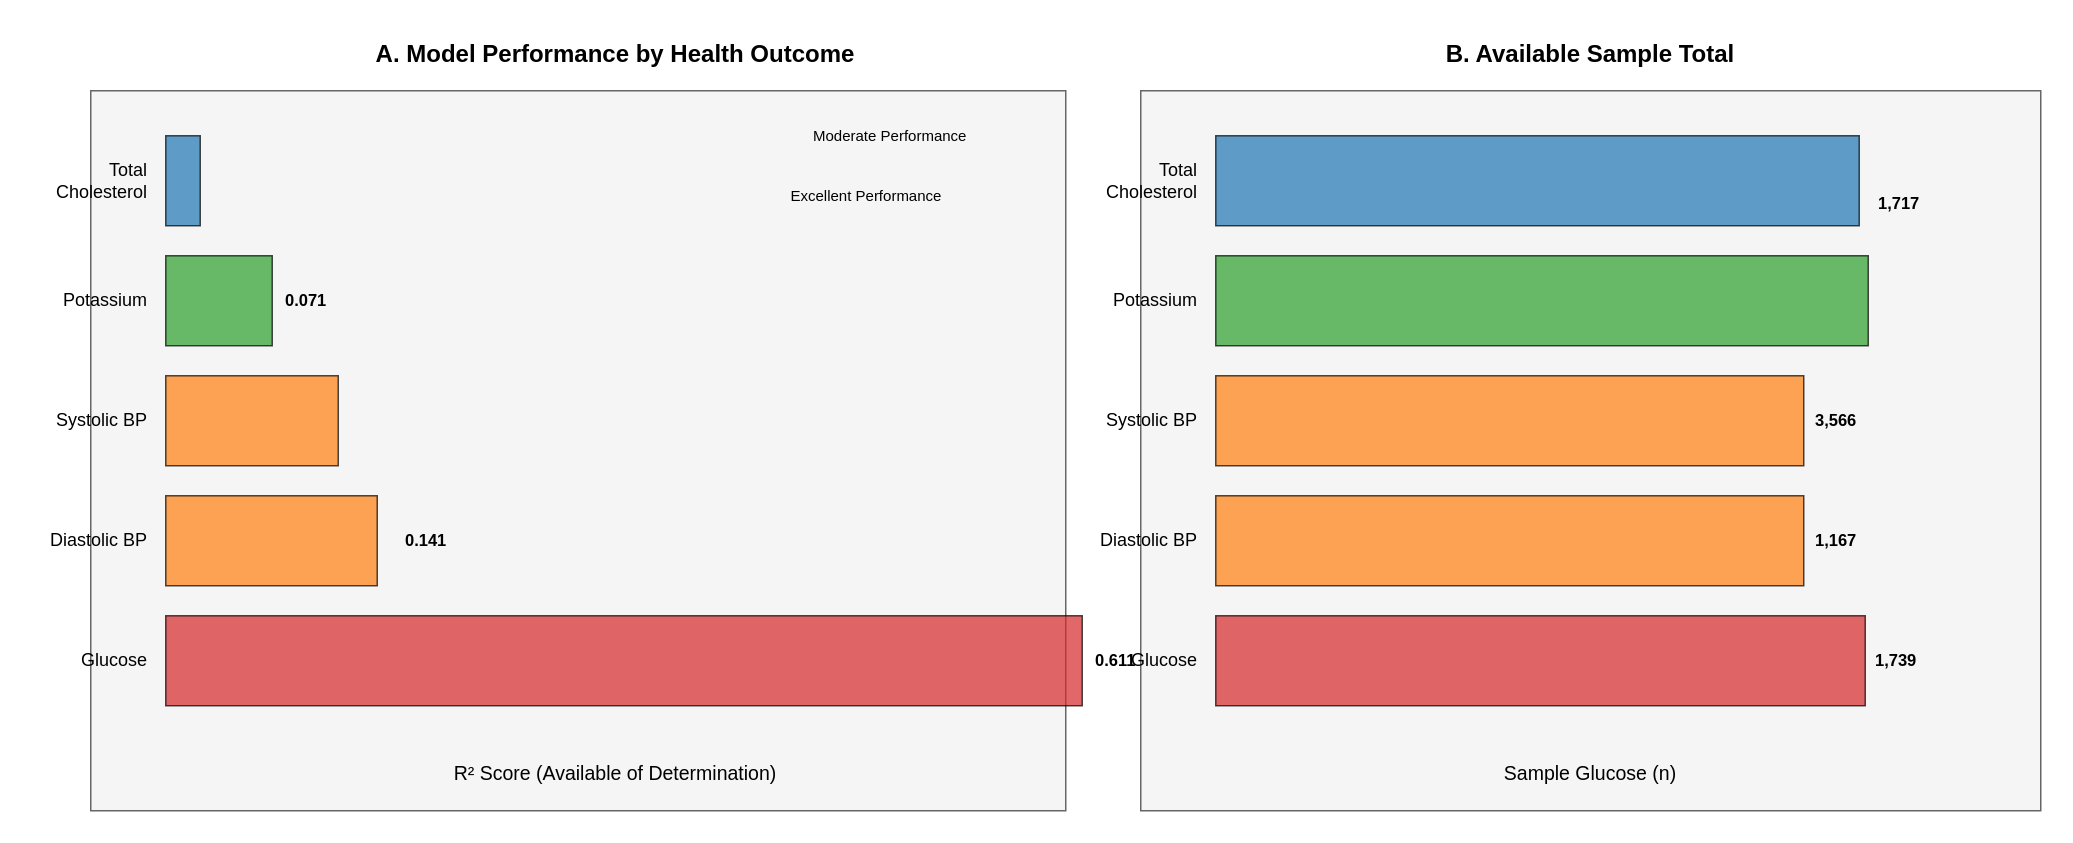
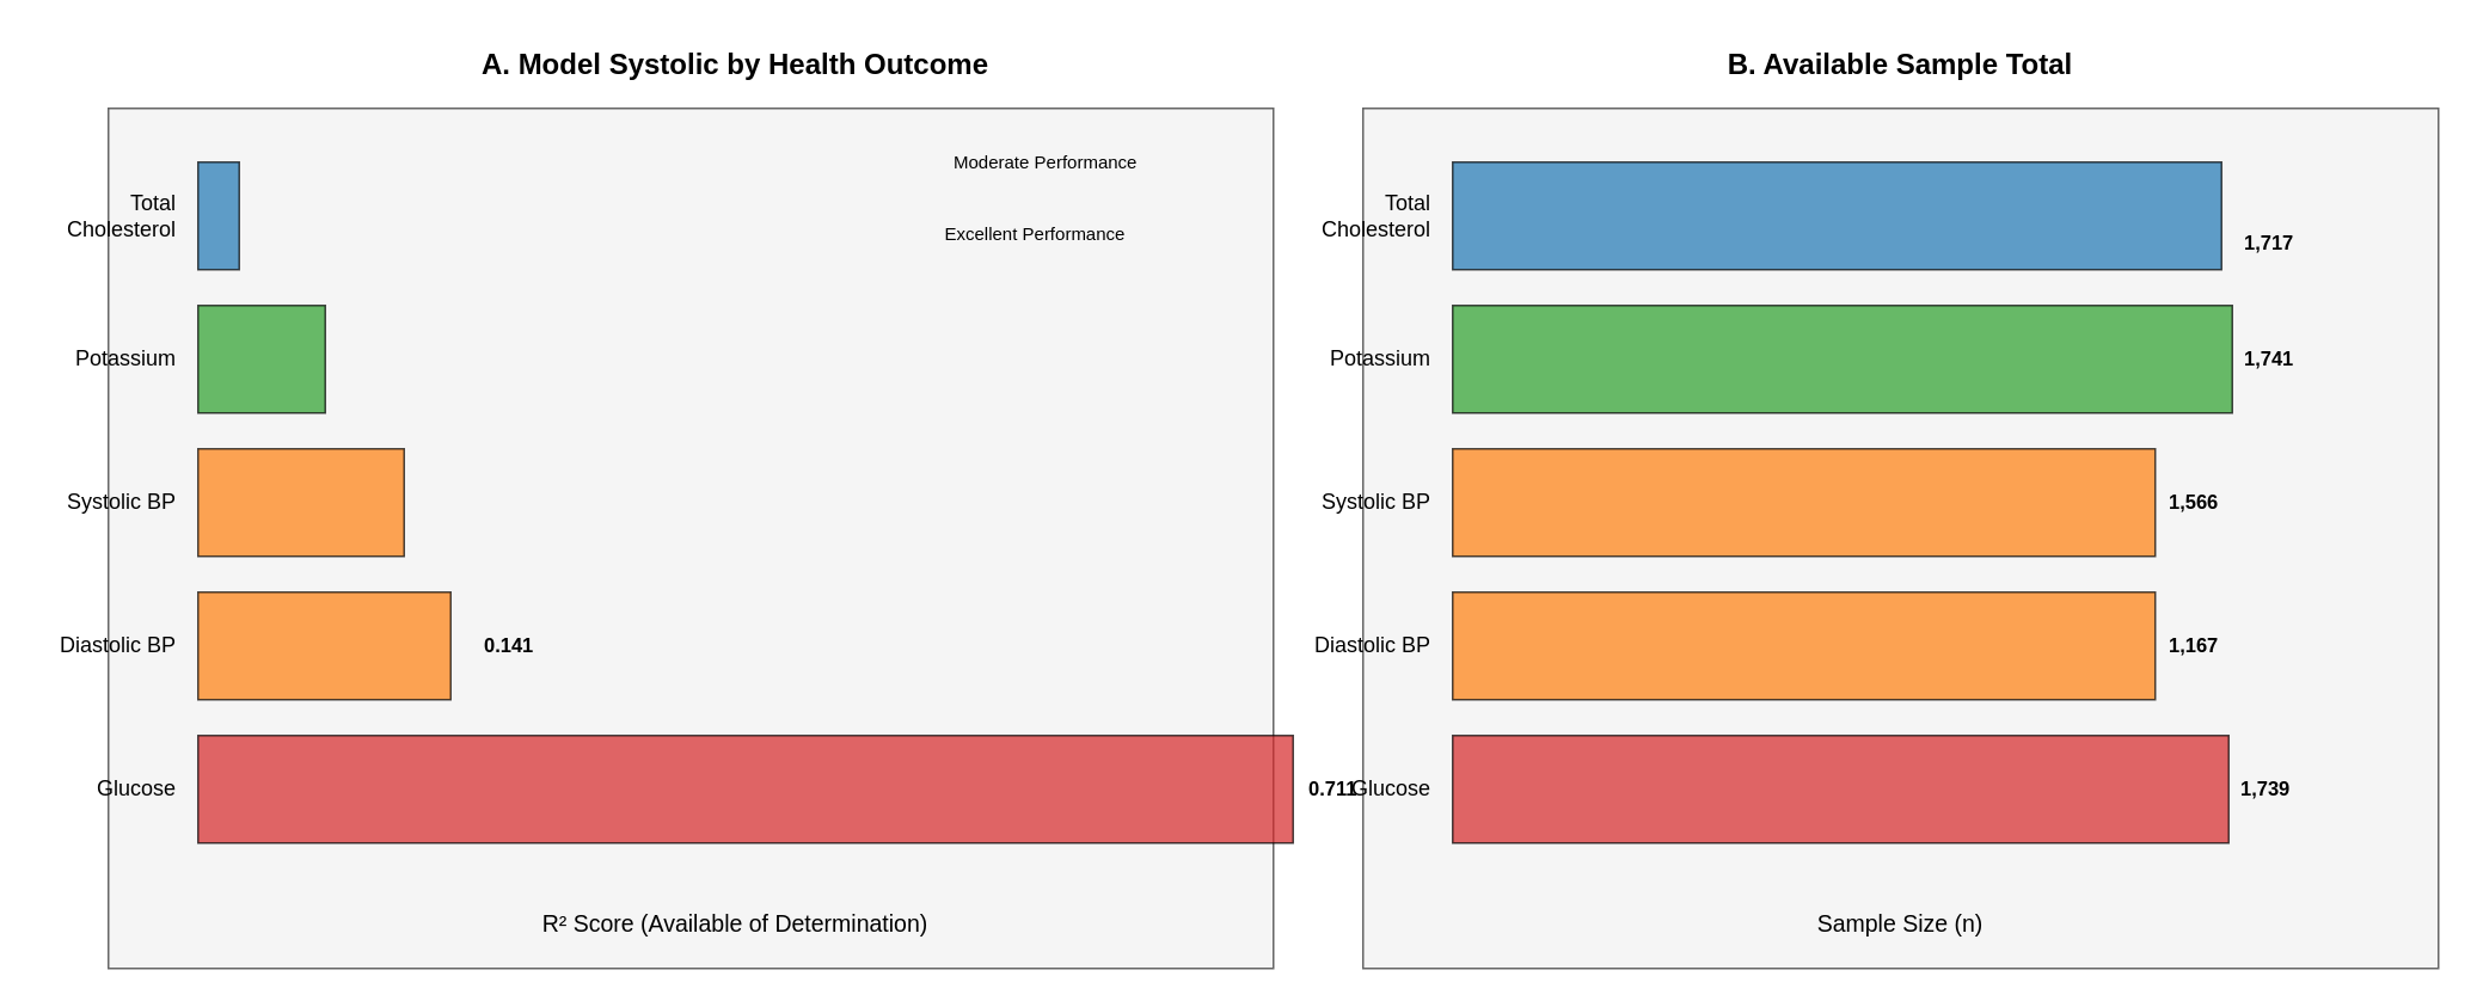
  <mxCell id="0" />
  <mxCell id="1" parent="0" />
- <mxCell id="2" value="A. Model Performance by Health Outcome" style="text;html=1;strokeColor=none;fillColor=none;align=center;verticalAlign=middle;whiteSpace=wrap;rounded=0;fontSize=16;fontStyle=1;" parent="1" vertex="1"><mxGeometry x="210" y="20" width="400" height="30" as="geometry" /></mxCell>
+ <mxCell id="2" value="A. Model Systolic by Health Outcome" style="text;html=1;strokeColor=none;fillColor=none;align=center;verticalAlign=middle;whiteSpace=wrap;rounded=0;fontSize=16;fontStyle=1;" parent="1" vertex="1"><mxGeometry x="210" y="20" width="400" height="30" as="geometry" /></mxCell>
  <mxCell id="3" value="" style="rounded=0;whiteSpace=wrap;html=1;fillColor=#f5f5f5;strokeColor=#666666;" parent="1" vertex="1"><mxGeometry x="60" y="60" width="650" height="480" as="geometry" /></mxCell>
  <mxCell id="4" value="" style="rounded=0;whiteSpace=wrap;html=1;fillColor=#1f77b4;strokeColor=#000000;opacity=70;" parent="1" vertex="1"><mxGeometry x="110" y="90" width="23" height="60" as="geometry" /></mxCell>
  <mxCell id="5" value="Total Cholesterol" style="text;html=1;strokeColor=none;fillColor=none;align=right;verticalAlign=middle;whiteSpace=wrap;rounded=0;fontSize=12;" parent="1" vertex="1"><mxGeometry x="20" y="105" width="80" height="30" as="geometry" /></mxCell>
  <mxCell id="6" value="" style="rounded=0;whiteSpace=wrap;html=1;fillColor=#2ca02c;strokeColor=#000000;opacity=70;" parent="1" vertex="1"><mxGeometry x="110" y="170" width="71" height="60" as="geometry" /></mxCell>
  <mxCell id="7" value="Potassium" style="text;html=1;strokeColor=none;fillColor=none;align=right;verticalAlign=middle;whiteSpace=wrap;rounded=0;fontSize=12;" parent="1" vertex="1"><mxGeometry x="20" y="185" width="80" height="30" as="geometry" /></mxCell>
- <mxCell id="8" value="0.071" style="text;html=1;strokeColor=none;fillColor=none;align=left;verticalAlign=middle;whiteSpace=wrap;rounded=0;fontSize=11;fontStyle=1;" parent="1" vertex="1"><mxGeometry x="188" y="185" width="40" height="30" as="geometry" /></mxCell>
  <mxCell id="9" value="" style="rounded=0;whiteSpace=wrap;html=1;fillColor=#ff7f0e;strokeColor=#000000;opacity=70;" parent="1" vertex="1"><mxGeometry x="110" y="250" width="115" height="60" as="geometry" /></mxCell>
  <mxCell id="10" value="Systolic BP" style="text;html=1;strokeColor=none;fillColor=none;align=right;verticalAlign=middle;whiteSpace=wrap;rounded=0;fontSize=12;" parent="1" vertex="1"><mxGeometry x="20" y="265" width="80" height="30" as="geometry" /></mxCell>
  <mxCell id="11" value="" style="rounded=0;whiteSpace=wrap;html=1;fillColor=#ff7f0e;strokeColor=#000000;opacity=70;" parent="1" vertex="1"><mxGeometry x="110" y="330" width="141" height="60" as="geometry" /></mxCell>
  <mxCell id="12" value="Diastolic BP" style="text;html=1;strokeColor=none;fillColor=none;align=right;verticalAlign=middle;whiteSpace=wrap;rounded=0;fontSize=12;" parent="1" vertex="1"><mxGeometry x="20" y="345" width="80" height="30" as="geometry" /></mxCell>
  <mxCell id="13" value="0.141" style="text;html=1;strokeColor=none;fillColor=none;align=left;verticalAlign=middle;whiteSpace=wrap;rounded=0;fontSize=11;fontStyle=1;" parent="1" vertex="1"><mxGeometry x="268" y="345" width="40" height="30" as="geometry" /></mxCell>
  <mxCell id="14" value="" style="rounded=0;whiteSpace=wrap;html=1;fillColor=#d62728;strokeColor=#000000;opacity=70;" parent="1" vertex="1"><mxGeometry x="110" y="410" width="611" height="60" as="geometry" /></mxCell>
  <mxCell id="15" value="Glucose" style="text;html=1;strokeColor=none;fillColor=none;align=right;verticalAlign=middle;whiteSpace=wrap;rounded=0;fontSize=12;" parent="1" vertex="1"><mxGeometry x="20" y="425" width="80" height="30" as="geometry" /></mxCell>
- <mxCell id="16" value="0.611" style="text;html=1;strokeColor=none;fillColor=none;align=left;verticalAlign=middle;whiteSpace=wrap;rounded=0;fontSize=11;fontStyle=1;" parent="1" vertex="1"><mxGeometry x="728" y="425" width="40" height="30" as="geometry" /></mxCell>
+ <mxCell id="16" value="0.711" style="text;html=1;strokeColor=none;fillColor=none;align=left;verticalAlign=middle;whiteSpace=wrap;rounded=0;fontSize=11;fontStyle=1;" parent="1" vertex="1"><mxGeometry x="728" y="425" width="40" height="30" as="geometry" /></mxCell>
  <mxCell id="17" value="R² Score (Available of Determination)" style="text;html=1;strokeColor=none;fillColor=none;align=center;verticalAlign=middle;whiteSpace=wrap;rounded=0;fontSize=13;" parent="1" vertex="1"><mxGeometry x="260" y="500" width="300" height="30" as="geometry" /></mxCell>
- <mxCell id="18" value="Moderate Performance" style="text;html=1;strokeColor=none;fillColor=none;align=left;verticalAlign=middle;whiteSpace=wrap;rounded=0;fontSize=10;" parent="1" vertex="1"><mxGeometry x="540" y="80" width="150" height="20" as="geometry" /></mxCell>
+ <mxCell id="18" value="Moderate Performance" style="text;html=1;strokeColor=none;fillColor=none;align=left;verticalAlign=middle;whiteSpace=wrap;rounded=0;fontSize=10;" parent="1" vertex="1"><mxGeometry x="530" y="80" width="150" height="20" as="geometry" /></mxCell>
  <mxCell id="19" value="Excellent Performance" style="text;html=1;strokeColor=none;fillColor=none;align=left;verticalAlign=middle;whiteSpace=wrap;rounded=0;fontSize=10;" parent="1" vertex="1"><mxGeometry x="525" y="120" width="150" height="20" as="geometry" /></mxCell>
  <mxCell id="20" value="B. Available Sample Total" style="text;html=1;strokeColor=none;fillColor=none;align=center;verticalAlign=middle;whiteSpace=wrap;rounded=0;fontSize=16;fontStyle=1;" parent="1" vertex="1"><mxGeometry x="860" y="20" width="400" height="30" as="geometry" /></mxCell>
  <mxCell id="21" value="" style="rounded=0;whiteSpace=wrap;html=1;fillColor=#f5f5f5;strokeColor=#666666;" parent="1" vertex="1"><mxGeometry x="760" y="60" width="600" height="480" as="geometry" /></mxCell>
  <mxCell id="22" value="" style="rounded=0;whiteSpace=wrap;html=1;fillColor=#1f77b4;strokeColor=#000000;opacity=70;" parent="1" vertex="1"><mxGeometry x="810" y="90" width="429" height="60" as="geometry" /></mxCell>
  <mxCell id="23" value="Total Cholesterol" style="text;html=1;strokeColor=none;fillColor=none;align=right;verticalAlign=middle;whiteSpace=wrap;rounded=0;fontSize=12;" parent="1" vertex="1"><mxGeometry x="720" y="105" width="80" height="30" as="geometry" /></mxCell>
  <mxCell id="24" value="1,717" style="text;html=1;strokeColor=none;fillColor=none;align=left;verticalAlign=middle;whiteSpace=wrap;rounded=0;fontSize=11;fontStyle=1;" parent="1" vertex="1"><mxGeometry x="1250" y="120" width="50" height="30" as="geometry" /></mxCell>
  <mxCell id="25" value="" style="rounded=0;whiteSpace=wrap;html=1;fillColor=#2ca02c;strokeColor=#000000;opacity=70;" parent="1" vertex="1"><mxGeometry x="810" y="170" width="435" height="60" as="geometry" /></mxCell>
  <mxCell id="26" value="Potassium" style="text;html=1;strokeColor=none;fillColor=none;align=right;verticalAlign=middle;whiteSpace=wrap;rounded=0;fontSize=12;" parent="1" vertex="1"><mxGeometry x="720" y="185" width="80" height="30" as="geometry" /></mxCell>
+ <mxCell id="27" value="1,741" style="text;html=1;strokeColor=none;fillColor=none;align=left;verticalAlign=middle;whiteSpace=wrap;rounded=0;fontSize=11;fontStyle=1;" parent="1" vertex="1"><mxGeometry x="1250" y="185" width="50" height="30" as="geometry" /></mxCell>
  <mxCell id="28" value="" style="rounded=0;whiteSpace=wrap;html=1;fillColor=#ff7f0e;strokeColor=#000000;opacity=70;" parent="1" vertex="1"><mxGeometry x="810" y="250" width="392" height="60" as="geometry" /></mxCell>
  <mxCell id="29" value="Systolic BP" style="text;html=1;strokeColor=none;fillColor=none;align=right;verticalAlign=middle;whiteSpace=wrap;rounded=0;fontSize=12;" parent="1" vertex="1"><mxGeometry x="720" y="265" width="80" height="30" as="geometry" /></mxCell>
- <mxCell id="30" value="3,566" style="text;html=1;strokeColor=none;fillColor=none;align=left;verticalAlign=middle;whiteSpace=wrap;rounded=0;fontSize=11;fontStyle=1;" parent="1" vertex="1"><mxGeometry x="1208" y="265" width="50" height="30" as="geometry" /></mxCell>
+ <mxCell id="30" value="1,566" style="text;html=1;strokeColor=none;fillColor=none;align=left;verticalAlign=middle;whiteSpace=wrap;rounded=0;fontSize=11;fontStyle=1;" parent="1" vertex="1"><mxGeometry x="1208" y="265" width="50" height="30" as="geometry" /></mxCell>
  <mxCell id="31" value="" style="rounded=0;whiteSpace=wrap;html=1;fillColor=#ff7f0e;strokeColor=#000000;opacity=70;" parent="1" vertex="1"><mxGeometry x="810" y="330" width="392" height="60" as="geometry" /></mxCell>
  <mxCell id="32" value="Diastolic BP" style="text;html=1;strokeColor=none;fillColor=none;align=right;verticalAlign=middle;whiteSpace=wrap;rounded=0;fontSize=12;" parent="1" vertex="1"><mxGeometry x="720" y="345" width="80" height="30" as="geometry" /></mxCell>
  <mxCell id="33" value="1,167" style="text;html=1;strokeColor=none;fillColor=none;align=left;verticalAlign=middle;whiteSpace=wrap;rounded=0;fontSize=11;fontStyle=1;" parent="1" vertex="1"><mxGeometry x="1208" y="345" width="50" height="30" as="geometry" /></mxCell>
  <mxCell id="34" value="" style="rounded=0;whiteSpace=wrap;html=1;fillColor=#d62728;strokeColor=#000000;opacity=70;" parent="1" vertex="1"><mxGeometry x="810" y="410" width="433" height="60" as="geometry" /></mxCell>
  <mxCell id="35" value="Glucose" style="text;html=1;strokeColor=none;fillColor=none;align=right;verticalAlign=middle;whiteSpace=wrap;rounded=0;fontSize=12;" parent="1" vertex="1"><mxGeometry x="720" y="425" width="80" height="30" as="geometry" /></mxCell>
  <mxCell id="36" value="1,739" style="text;html=1;strokeColor=none;fillColor=none;align=left;verticalAlign=middle;whiteSpace=wrap;rounded=0;fontSize=11;fontStyle=1;" parent="1" vertex="1"><mxGeometry x="1248" y="425" width="50" height="30" as="geometry" /></mxCell>
- <mxCell id="37" value="Sample Glucose (n)" style="text;html=1;strokeColor=none;fillColor=none;align=center;verticalAlign=middle;whiteSpace=wrap;rounded=0;fontSize=13;" parent="1" vertex="1"><mxGeometry x="960" y="500" width="200" height="30" as="geometry" /></mxCell>
+ <mxCell id="37" value="Sample Size (n)" style="text;html=1;strokeColor=none;fillColor=none;align=center;verticalAlign=middle;whiteSpace=wrap;rounded=0;fontSize=13;" parent="1" vertex="1"><mxGeometry x="960" y="500" width="200" height="30" as="geometry" /></mxCell>
